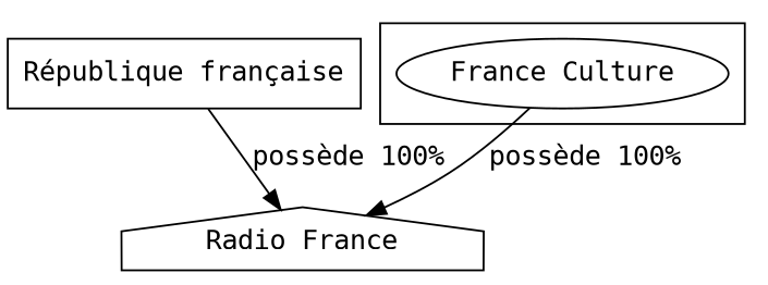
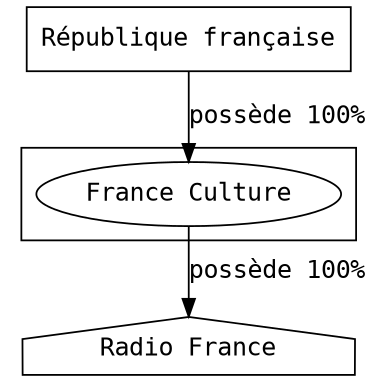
  digraph {
    fontname="DejaVu Sans Mono"
    rankdir=TB
    node [fontname="DejaVu Sans Mono"]
    edge [fontname="DejaVu Sans Mono"]
    n1 [label="République française" shape=box]
    n2 [label="France Culture"]
    n3 [label="Radio France" shape=house]
    subgraph sub_1 {
      n1
    }
    subgraph cluster_2 {
      n2
    }
-   n1 -> n3 [label="possède 100%"]
+   n1 -> n2 [label="possède 100%"]
    n2 -> n3 [label="possède 100%"]
  }
